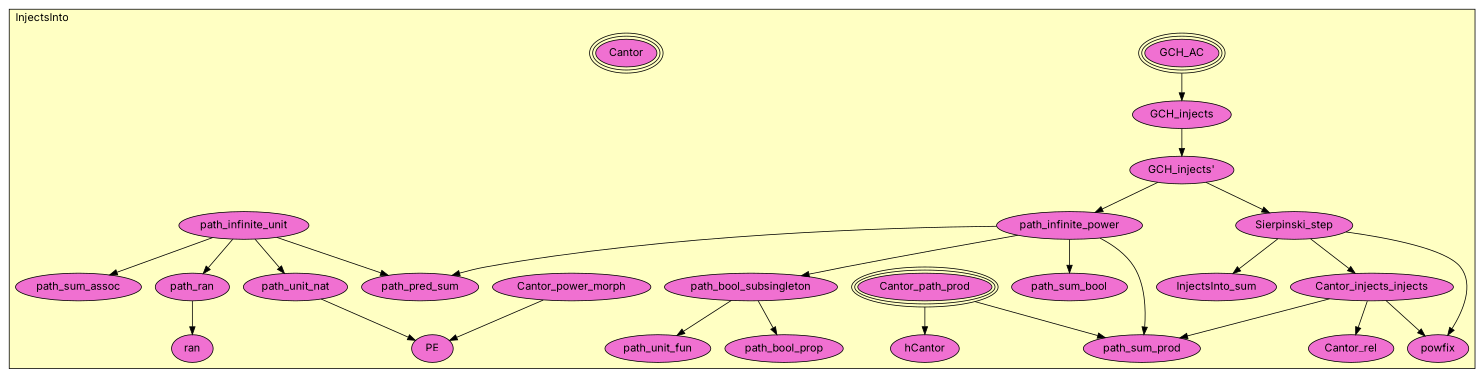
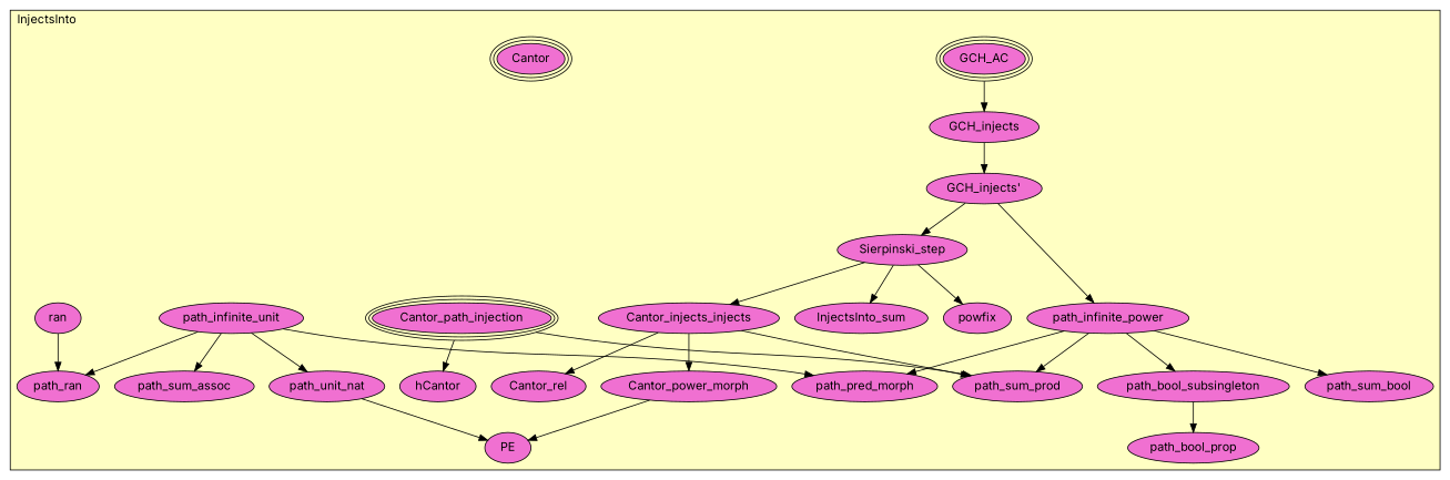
  digraph {
    fontname=Inter
    node [fillcolor="#F070D1" fontname=Inter style=filled]
    edge [fontname=Inter]
    n1 [label=GCH_AC peripheries=3]
    n2 [label=GCH_injects]
    n3 [label="GCH_injects'"]
    n4 [label=Sierpinski_step]
    n5 [label=InjectsInto_sum]
    n6 [label=powfix]
    n7 [label=Cantor_injects_injects]
    n8 [label=Cantor_power_morph]
    n9 [label=Cantor_rel]
-   n10 [label=Cantor_path_prod peripheries=3]
+   n10 [label=Cantor_path_injection peripheries=3]
    n11 [label=hCantor]
    n12 [label=Cantor peripheries=3]
    n13 [label=path_infinite_power]
    n14 [label=path_infinite_unit]
    n15 [label=path_ran]
    n16 [label=ran]
-   n17 [label=path_pred_sum]
+   n17 [label=path_pred_morph]
    n18 [label=path_bool_subsingleton]
    n19 [label=path_bool_prop]
    n20 [label=PE]
-   n21 [label=path_unit_fun]
    n22 [label=path_unit_nat]
    n23 [label=path_sum_bool]
    n24 [label=path_sum_assoc]
    n25 [label=path_sum_prod]
    subgraph cluster_1 {
      fillcolor="#FFFFC3"
      label=InjectsInto
      labeljust=l
      style=filled
      n1
      n2
      n3
      n4
      n5
      n6
      n7
      n8
      n9
      n10
      n11
      n12
      n13
      n14
      n15
      n16
      n17
      n18
      n19
      n20
-     n21
      n22
      n23
      n24
      n25
    }
    n1 -> n2
    n2 -> n3
    n3 -> n4
    n3 -> n13
    n4 -> n5
    n4 -> n6
    n4 -> n7
-   n7 -> n6
+   n7 -> n8
    n7 -> n9
    n7 -> n25
    n8 -> n20
    n10 -> n11
    n10 -> n25
    n13 -> n17
    n13 -> n18
    n13 -> n23
    n13 -> n25
    n14 -> n15
    n14 -> n17
    n14 -> n22
    n14 -> n24
-   n15 -> n16
+   n16 -> n15
    n18 -> n19
-   n18 -> n21
    n22 -> n20
  }
